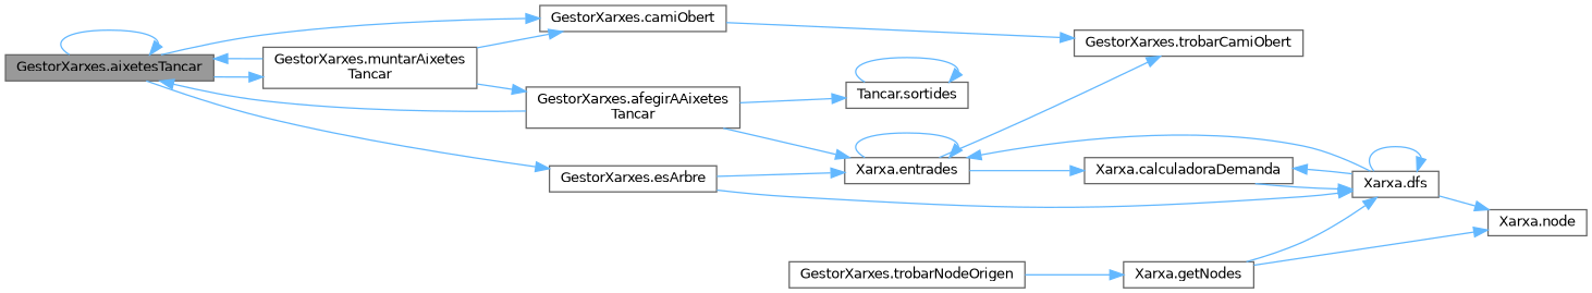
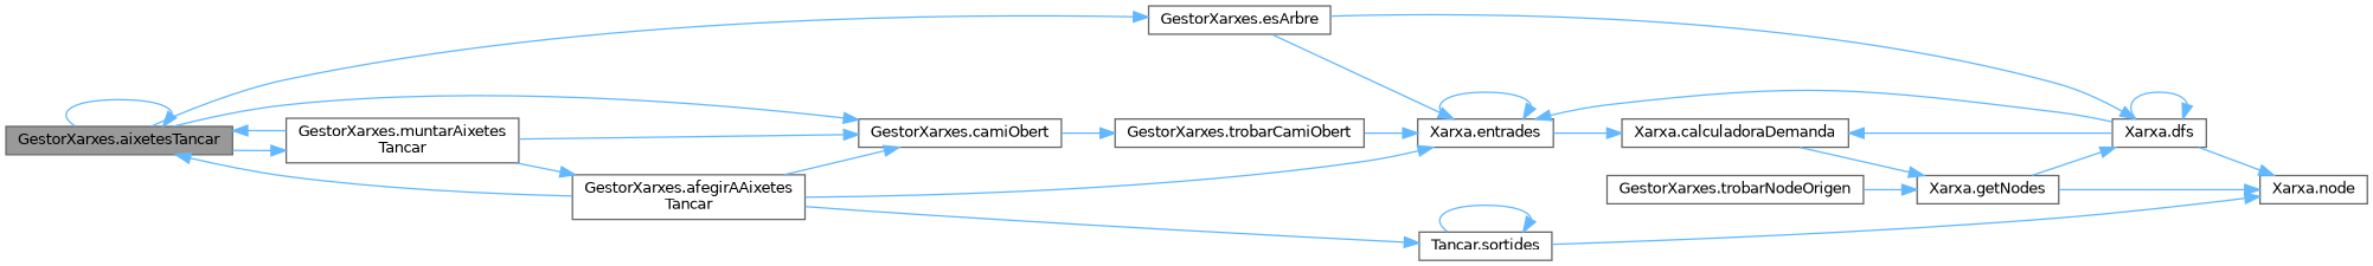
  digraph {
    rankdir=LR
    node [color=grey40 fillcolor=white fontname=Helvetica fontsize=10 shape=box style=filled]
    edge [color=steelblue1 fontname=Helvetica fontsize=10 labelfontname=Helvetica labelfontsize=10 style=solid]
    n1 [color=gray40 fillcolor=grey60 fontcolor=black height=0.2 label="GestorXarxes.aixetesTancar" width=0.4]
    n2 [height=0.2 label="GestorXarxes.camiObert" width=0.4]
    n3 [height=0.2 label="GestorXarxes.esArbre" width=0.4]
    n4 [height=0.2 label="GestorXarxes.muntarAixetes\lTancar" width=0.4]
    n5 [height=0.2 label="GestorXarxes.trobarCamiObert" width=0.4]
    n6 [height=0.2 label="Xarxa.entrades" width=0.4]
    n7 [height=0.2 label="Xarxa.dfs" width=0.4]
    n8 [height=0.2 label="GestorXarxes.afegirAAixetes\lTancar" width=0.4]
    n9 [height=0.2 label="GestorXarxes.trobarNodeOrigen" width=0.4]
    n10 [height=0.2 label="Xarxa.getNodes" width=0.4]
    n11 [height=0.2 label="Xarxa.calculadoraDemanda" width=0.4]
    n12 [height=0.2 label="Xarxa.node" width=0.4]
    n13 [height=0.2 label="Tancar.sortides" width=0.4]
    n1 -> n1
    n1 -> n2
    n1 -> n3
    n1 -> n4
    n2 -> n5
    n3 -> n6
    n3 -> n7
    n4 -> n1
    n4 -> n2
    n4 -> n8
-   n6 -> n5
+   n5 -> n6
    n6 -> n6
    n6 -> n11
    n7 -> n6
    n7 -> n7
    n7 -> n11
    n7 -> n12
    n8 -> n1
+   n8 -> n2
    n8 -> n6
    n8 -> n13
    n9 -> n10
    n10 -> n7
    n10 -> n12
-   n11 -> n7
+   n11 -> n10
+   n13 -> n12
    n13 -> n13
  }
